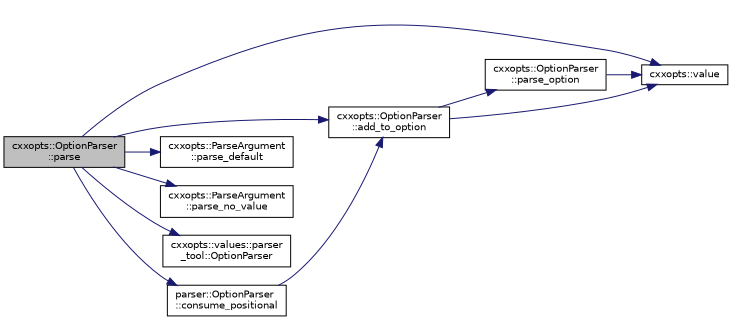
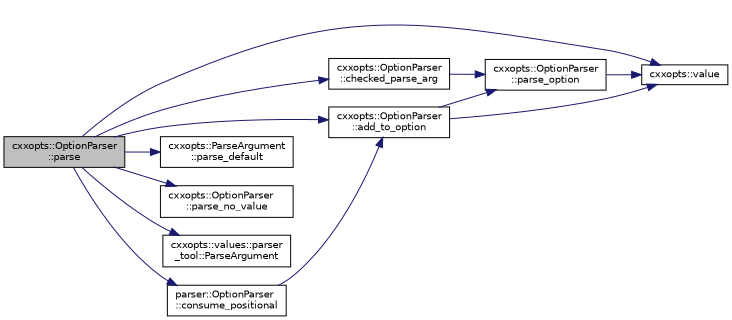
  digraph {
    rankdir=LR
    node [color=black fillcolor=white fontname=Helvetica fontsize=10 shape=record style=filled]
    edge [color=midnightblue fontname=Helvetica fontsize=10 labelfontname=Helvetica labelfontsize=10 style=solid]
    n1 [fillcolor=grey75 fontcolor=black height=0.2 label="cxxopts::OptionParser\l::parse" width=0.4]
+   n2 [height=0.2 label="cxxopts::OptionParser\l::checked_parse_arg" width=0.4]
    n3 [height=0.2 label="cxxopts::value" width=0.4]
    n4 [height=0.2 label="parser::OptionParser\l::consume_positional" width=0.4]
    n5 [height=0.2 label="cxxopts::ParseArgument\l::parse_default" width=0.4]
-   n6 [height=0.2 label="cxxopts::ParseArgument\l::parse_no_value" width=0.4]
-   n7 [height=0.2 label="cxxopts::values::parser\l_tool::OptionParser" width=0.4]
+   n6 [height=0.2 label="cxxopts::OptionParser\l::parse_no_value" width=0.4]
+   n7 [height=0.2 label="cxxopts::values::parser\l_tool::ParseArgument" width=0.4]
    n8 [height=0.2 label="cxxopts::OptionParser\l::add_to_option" width=0.4]
    n9 [height=0.2 label="cxxopts::OptionParser\l::parse_option" width=0.4]
+   n1 -> n2
    n1 -> n3
    n1 -> n4
    n1 -> n5
    n1 -> n6
    n1 -> n7
    n1 -> n8
+   n2 -> n9
    n4 -> n8
    n8 -> n3
    n8 -> n9
    n9 -> n3
  }
